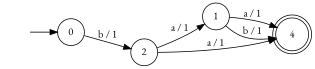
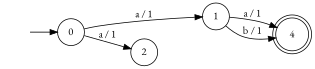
  digraph {
    fontname="EB Garamond"
    rankdir=LR
    node [fontname="EB Garamond" shape=circle]
    edge [fontname="EB Garamond"]
    i [style=invis]
    0
    1
    2
    n5 [label=4 shape=doublecircle]
    i -> 0
-   2 -> 1 [label="a / 1"]
-   0 -> 2 [label="b / 1"]
+   0 -> 1 [label="a / 1"]
+   0 -> 2 [label="a / 1"]
    1 -> n5 [label="a / 1"]
    1 -> n5 [label="b / 1"]
-   2 -> n5 [label="a / 1"]
  }
